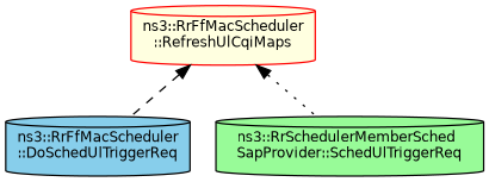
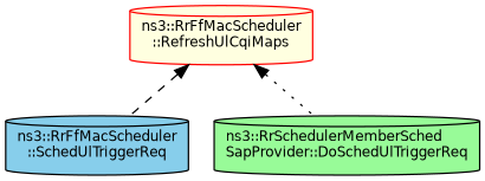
  digraph {
    rankdir=TB
    node [color=black fontname=Helvetica fontsize=10 shape=cylinder style=filled]
    edge [color=black dir=back fontname=Helvetica fontsize=10 labelfontname=Helvetica labelfontsize=10]
    n1 [color=red fillcolor=lightyellow fontcolor=black height=0.2 label="ns3::RrFfMacScheduler\l::RefreshUlCqiMaps" width=0.4]
-   n2 [fillcolor=skyblue height=0.2 label="ns3::RrFfMacScheduler\l::DoSchedUlTriggerReq" width=0.4]
-   n3 [fillcolor=palegreen height=0.2 label="ns3::RrSchedulerMemberSched\lSapProvider::SchedUlTriggerReq" width=0.4]
+   n2 [fillcolor=skyblue height=0.2 label="ns3::RrFfMacScheduler\l::SchedUlTriggerReq" width=0.4]
+   n3 [fillcolor=palegreen height=0.2 label="ns3::RrSchedulerMemberSched\lSapProvider::DoSchedUlTriggerReq" width=0.4]
    n1 -> n2 [style=dashed]
    n1 -> n3 [style=dotted]
  }
